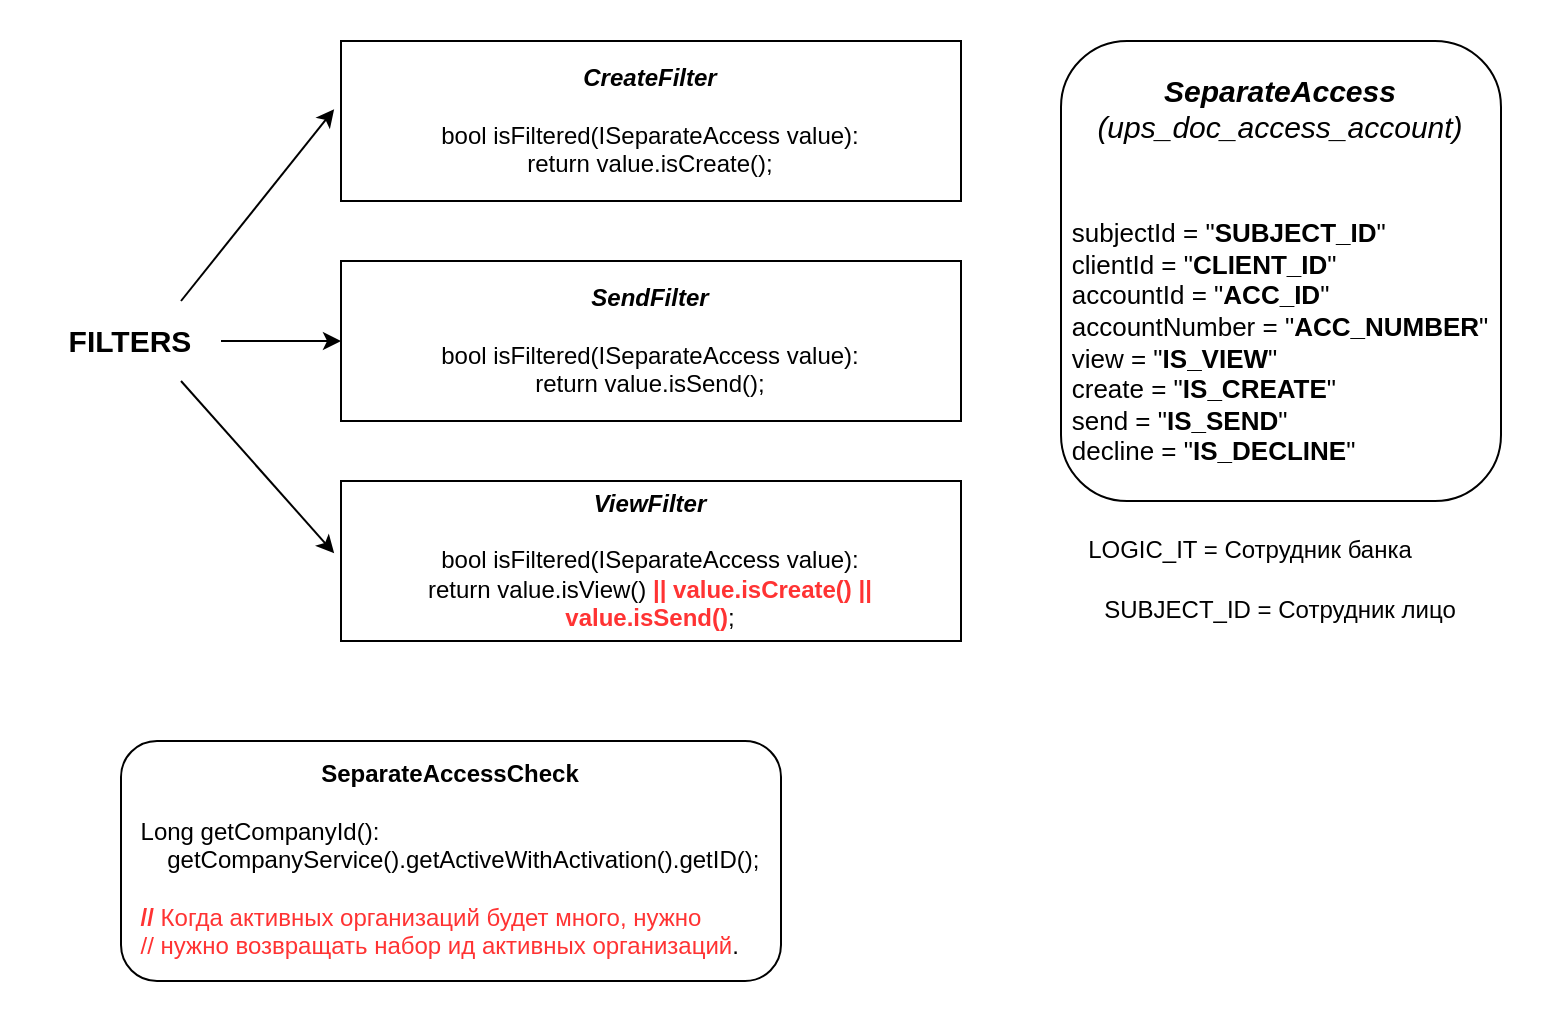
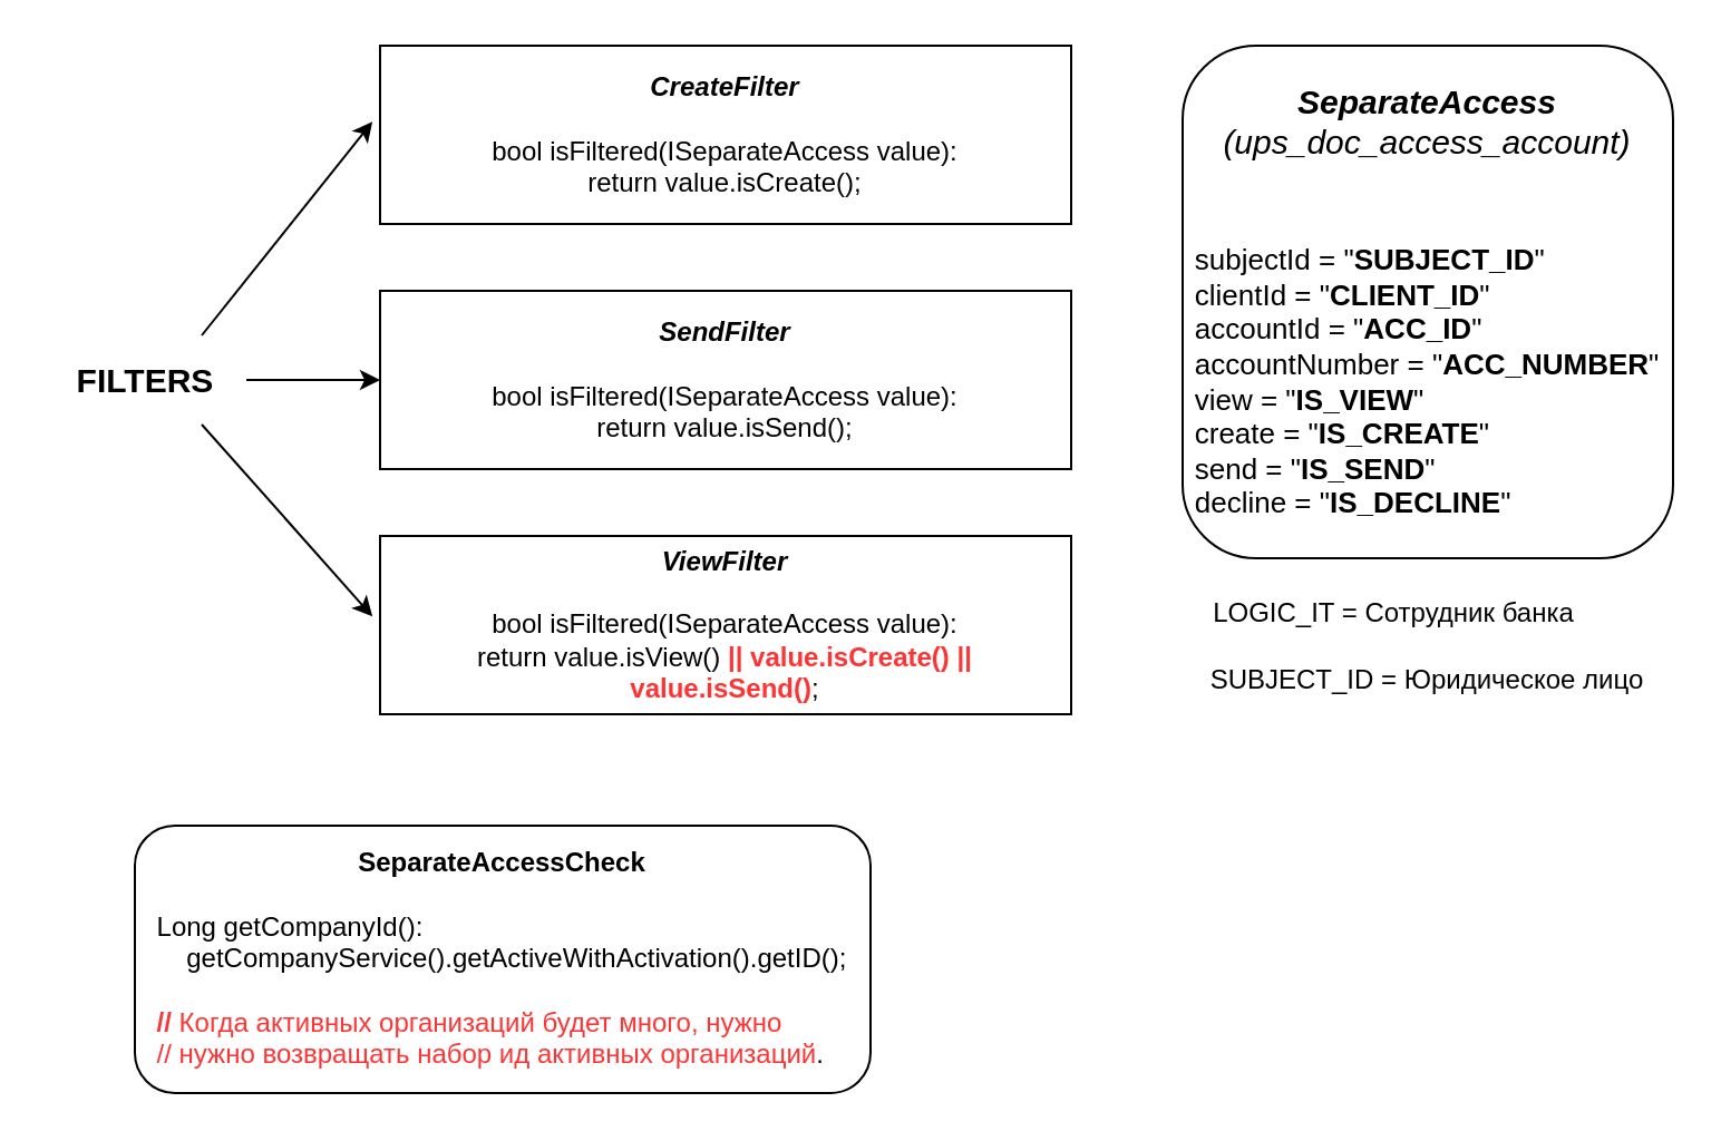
  <mxCell id="0" />
  <mxCell id="1" parent="0" />
  <mxCell id="2" value="&lt;div&gt;&lt;i&gt;&lt;b&gt;CreateFilter&lt;/b&gt;&lt;/i&gt;&lt;/div&gt;&lt;div&gt;&lt;br&gt;&lt;/div&gt;&lt;div&gt;bool isFiltered(ISeparateAccess value): &lt;br&gt;&lt;/div&gt;&lt;div&gt;return value.isCreate();&lt;br&gt;&lt;/div&gt;" style="rounded=0;whiteSpace=wrap;html=1;" parent="1" vertex="1"><mxGeometry x="170" y="20" width="310" height="80" as="geometry" /></mxCell>
  <mxCell id="3" value="&lt;font style=&quot;font-size: 15px&quot;&gt;&lt;b&gt;FILTERS&lt;/b&gt;&lt;/font&gt;" style="text;html=1;strokeColor=none;fillColor=none;align=center;verticalAlign=middle;whiteSpace=wrap;rounded=0;" parent="1" vertex="1"><mxGeometry y="160" width="90" height="20" as="geometry" x="20" /></mxCell>
  <mxCell id="4" value="&lt;div&gt;&lt;i&gt;&lt;b&gt;SendFilter&lt;/b&gt;&lt;/i&gt;&lt;/div&gt;&lt;div&gt;&lt;br&gt;&lt;/div&gt;&lt;div&gt;bool isFiltered(ISeparateAccess value): &lt;br&gt;&lt;/div&gt;&lt;div&gt;return value.isSend();&lt;br&gt;&lt;/div&gt;" style="rounded=0;whiteSpace=wrap;html=1;" parent="1" vertex="1"><mxGeometry x="170" y="130" width="310" height="80" as="geometry" /></mxCell>
  <mxCell id="5" value="&lt;div&gt;&lt;b&gt;&lt;i&gt;ViewFilter&lt;/i&gt;&lt;/b&gt;&lt;/div&gt;&lt;div&gt;&lt;br&gt;&lt;/div&gt;&lt;div&gt;bool isFiltered(ISeparateAccess value): &lt;br&gt;&lt;/div&gt;&lt;div&gt;return value.isView() &lt;font color=&quot;#FF3333&quot;&gt;&lt;b&gt;|| value.isCreate() || value.isSend()&lt;/b&gt;&lt;/font&gt;;&lt;br&gt;&lt;/div&gt;" style="rounded=0;whiteSpace=wrap;html=1;" parent="1" vertex="1"><mxGeometry x="170" y="240" width="310" height="80" as="geometry" /></mxCell>
  <mxCell id="6" value="&lt;div&gt;&lt;font size=&quot;1&quot;&gt;&lt;i&gt;&lt;b style=&quot;font-size: 15px&quot;&gt;SeparateAccess&lt;/b&gt;&lt;/i&gt;&lt;/font&gt;&lt;/div&gt;&lt;div&gt;&lt;font size=&quot;1&quot;&gt;&lt;i&gt;&lt;span style=&quot;font-size: 15px&quot;&gt;(ups_doc_access_account)&lt;/span&gt;&lt;b style=&quot;font-size: 15px&quot;&gt;&lt;br&gt;&lt;/b&gt;&lt;/i&gt;&lt;/font&gt;&lt;/div&gt;&lt;div&gt;&lt;font size=&quot;1&quot;&gt;&lt;i&gt;&lt;b style=&quot;font-size: 15px&quot;&gt;&lt;br&gt;&lt;/b&gt;&lt;/i&gt;&lt;/font&gt;&lt;/div&gt;&lt;div&gt;&lt;font size=&quot;1&quot;&gt;&lt;i&gt;&lt;b style=&quot;font-size: 15px&quot;&gt;&lt;br&gt;&lt;/b&gt;&lt;/i&gt;&lt;/font&gt;&lt;/div&gt;&lt;div style=&quot;font-size: 13px&quot; align=&quot;left&quot;&gt;&lt;font style=&quot;font-size: 13px&quot;&gt;subjectId = &quot;&lt;b&gt;SUBJECT_ID&lt;/b&gt;&quot;&lt;/font&gt;&lt;/div&gt;&lt;div style=&quot;font-size: 13px&quot; align=&quot;left&quot;&gt;&lt;font style=&quot;font-size: 13px&quot;&gt;clientId = &quot;&lt;b&gt;CLIENT_ID&lt;/b&gt;&quot;&lt;/font&gt;&lt;/div&gt;&lt;div style=&quot;font-size: 13px&quot; align=&quot;left&quot;&gt;&lt;font style=&quot;font-size: 13px&quot;&gt;accountId = &quot;&lt;b&gt;ACC_ID&lt;/b&gt;&quot;&lt;/font&gt;&lt;/div&gt;&lt;div style=&quot;font-size: 13px&quot; align=&quot;left&quot;&gt;&lt;font style=&quot;font-size: 13px&quot;&gt;accountNumber = &quot;&lt;b&gt;ACC_NUMBER&lt;/b&gt;&quot;&lt;/font&gt;&lt;/div&gt;&lt;div style=&quot;font-size: 13px&quot; align=&quot;left&quot;&gt;&lt;font style=&quot;font-size: 13px&quot;&gt;view = &quot;&lt;b&gt;IS_VIEW&lt;/b&gt;&quot;&lt;/font&gt;&lt;/div&gt;&lt;div style=&quot;font-size: 13px&quot; align=&quot;left&quot;&gt;&lt;font style=&quot;font-size: 13px&quot;&gt;create = &quot;&lt;b&gt;IS_CREATE&lt;/b&gt;&quot;&lt;/font&gt;&lt;/div&gt;&lt;div style=&quot;font-size: 13px&quot; align=&quot;left&quot;&gt;&lt;font style=&quot;font-size: 13px&quot;&gt;send = &quot;&lt;b&gt;IS_SEND&lt;/b&gt;&quot;&lt;/font&gt;&lt;/div&gt;&lt;div style=&quot;font-size: 13px&quot; align=&quot;left&quot;&gt;&lt;font style=&quot;font-size: 13px&quot;&gt;decline = &quot;&lt;b&gt;IS_DECLINE&lt;/b&gt;&quot;&lt;/font&gt;&lt;br&gt;&lt;/div&gt;" style="rounded=1;whiteSpace=wrap;html=1;" parent="1" vertex="1"><mxGeometry x="530" y="20" width="220" height="230" as="geometry" /></mxCell>
  <mxCell id="7" value="" style="endArrow=classic;html=1;entryX=-0.011;entryY=0.426;entryDx=0;entryDy=0;entryPerimeter=0;" parent="1" target="2" edge="1"><mxGeometry width="50" height="50" relative="1" as="geometry"><mxPoint x="90" y="150" as="sourcePoint" /><mxPoint x="320" y="130" as="targetPoint" /></mxGeometry></mxCell>
  <mxCell id="8" value="" style="endArrow=classic;html=1;exitX=1;exitY=0.5;exitDx=0;exitDy=0;entryX=0;entryY=0.5;entryDx=0;entryDy=0;" parent="1" source="3" target="4" edge="1"><mxGeometry width="50" height="50" relative="1" as="geometry"><mxPoint x="100" y="160" as="sourcePoint" /><mxPoint x="170" y="160" as="targetPoint" /></mxGeometry></mxCell>
  <mxCell id="9" value="" style="endArrow=classic;html=1;entryX=-0.011;entryY=0.452;entryDx=0;entryDy=0;entryPerimeter=0;" parent="1" target="5" edge="1"><mxGeometry width="50" height="50" relative="1" as="geometry"><mxPoint x="90" y="190" as="sourcePoint" /><mxPoint x="186.59" y="74.08" as="targetPoint" /></mxGeometry></mxCell>
  <mxCell id="10" value="LOGIC_IT = Сотрудник банка" style="text;html=1;strokeColor=none;fillColor=none;align=center;verticalAlign=middle;whiteSpace=wrap;rounded=0;" vertex="1" parent="1"><mxGeometry x="520" y="270" width="210" height="10" as="geometry" /></mxCell>
- <mxCell id="11" value="SUBJECT_ID = Сотрудник лицо" style="text;html=1;strokeColor=none;fillColor=none;align=center;verticalAlign=middle;whiteSpace=wrap;rounded=0;" vertex="1" parent="1"><mxGeometry x="535" y="300" width="210" height="10" as="geometry" /></mxCell>
+ <mxCell id="11" value="SUBJECT_ID = Юридическое лицо" style="text;html=1;strokeColor=none;fillColor=none;align=center;verticalAlign=middle;whiteSpace=wrap;rounded=0;" vertex="1" parent="1"><mxGeometry x="535" y="300" width="210" height="10" as="geometry" /></mxCell>
  <mxCell id="12" value="&lt;div&gt;&lt;b&gt;SeparateAccessCheck&lt;br&gt;&lt;/b&gt;&lt;/div&gt;&lt;div&gt;&lt;br&gt;&lt;/div&gt;&lt;div align=&quot;left&quot;&gt;Long getCompanyId():&lt;/div&gt;&lt;div align=&quot;left&quot;&gt;&amp;nbsp;&amp;nbsp;&amp;nbsp; getCompanyService().getActiveWithActivation().getID();&lt;/div&gt;&lt;div align=&quot;left&quot;&gt;&lt;b&gt;&lt;br&gt;&lt;/b&gt;&lt;/div&gt;&lt;div align=&quot;left&quot;&gt;&lt;font color=&quot;#FF3333&quot;&gt;&lt;b&gt;// &lt;/b&gt;Когда активных организаций будет много, нужно &lt;br&gt;&lt;/font&gt;&lt;/div&gt;&lt;div align=&quot;left&quot;&gt;&lt;font color=&quot;#FF3333&quot;&gt;// нужно возвращать набор ид активных организаций&lt;/font&gt;.&lt;br&gt;&lt;/div&gt;" style="rounded=1;whiteSpace=wrap;html=1;" vertex="1" parent="1"><mxGeometry x="60" y="370" width="330" height="120" as="geometry" /></mxCell>
